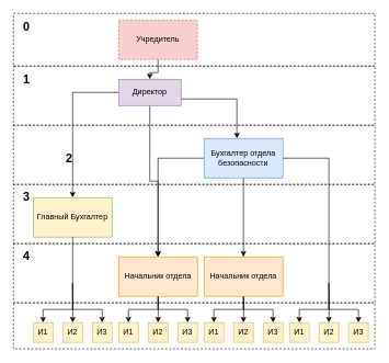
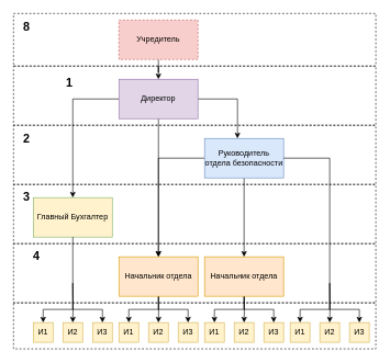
  <mxCell id="0" />
  <mxCell id="1" parent="0" />
  <mxCell id="2" value="" style="rounded=0;whiteSpace=wrap;html=1;fontColor=#333333;fillColor=none;dashed=1;" parent="1" vertex="1"><mxGeometry x="20" y="370" width="550" height="90" as="geometry" /></mxCell>
  <mxCell id="3" value="" style="rounded=0;whiteSpace=wrap;html=1;fontColor=#333333;fillColor=none;dashed=1;" parent="1" vertex="1"><mxGeometry x="20" y="460" width="550" height="70" as="geometry" /></mxCell>
  <mxCell id="4" value="" style="rounded=0;whiteSpace=wrap;html=1;fontColor=#333333;fillColor=none;dashed=1;" parent="1" vertex="1"><mxGeometry x="20" y="20" width="550" height="80" as="geometry" /></mxCell>
  <mxCell id="5" value="" style="rounded=0;whiteSpace=wrap;html=1;fontColor=#333333;fillColor=none;dashed=1;" parent="1" vertex="1"><mxGeometry x="20" y="280" width="550" height="90" as="geometry" /></mxCell>
  <mxCell id="6" value="" style="rounded=0;whiteSpace=wrap;html=1;fontColor=#333333;fillColor=none;dashed=1;" parent="1" vertex="1"><mxGeometry x="20" y="190" width="550" height="90" as="geometry" /></mxCell>
  <mxCell id="7" value="" style="rounded=0;whiteSpace=wrap;html=1;fontColor=#333333;fillColor=none;dashed=1;" parent="1" vertex="1"><mxGeometry x="20" y="100" width="550" height="90" as="geometry" /></mxCell>
  <mxCell id="8" value="" style="edgeStyle=orthogonalEdgeStyle;rounded=0;orthogonalLoop=1;jettySize=auto;html=1;" parent="1" source="9" target="13" edge="1"><mxGeometry relative="1" as="geometry" /></mxCell>
  <mxCell id="9" value="Учредитель" style="rounded=0;whiteSpace=wrap;html=1;fillColor=#f8cecc;strokeColor=#b85450;dashed=1;" parent="1" vertex="1"><mxGeometry x="180" y="30" width="120" height="60" as="geometry" /></mxCell>
  <mxCell id="10" value="" style="edgeStyle=orthogonalEdgeStyle;rounded=0;orthogonalLoop=1;jettySize=auto;html=1;" parent="1" source="13" target="16" edge="1"><mxGeometry relative="1" as="geometry"><Array as="points"><mxPoint x="360" y="150" /></Array></mxGeometry></mxCell>
  <mxCell id="11" style="edgeStyle=orthogonalEdgeStyle;rounded=0;orthogonalLoop=1;jettySize=auto;html=1;entryX=0.5;entryY=0;entryDx=0;entryDy=0;" parent="1" source="13" target="48" edge="1"><mxGeometry relative="1" as="geometry" /></mxCell>
  <mxCell id="12" value="" style="edgeStyle=orthogonalEdgeStyle;rounded=0;orthogonalLoop=1;jettySize=auto;html=1;" parent="1" source="13" target="17" edge="1"><mxGeometry relative="1" as="geometry" /></mxCell>
- <mxCell id="13" value="Директор" style="rounded=0;whiteSpace=wrap;html=1;fillColor=#e1d5e7;strokeColor=#9673a6;" parent="1" vertex="1"><mxGeometry x="180" y="120" width="95" height="40" as="geometry" /></mxCell>
+ <mxCell id="13" value="Директор" style="rounded=0;whiteSpace=wrap;html=1;fillColor=#e1d5e7;strokeColor=#9673a6;" parent="1" vertex="1"><mxGeometry x="180" y="120" width="120" height="60" as="geometry" /></mxCell>
  <mxCell id="14" value="" style="edgeStyle=orthogonalEdgeStyle;rounded=0;orthogonalLoop=1;jettySize=auto;html=1;" parent="1" source="16" target="48" edge="1"><mxGeometry relative="1" as="geometry" /></mxCell>
  <mxCell id="15" value="" style="edgeStyle=orthogonalEdgeStyle;rounded=0;orthogonalLoop=1;jettySize=auto;html=1;" parent="1" source="16" target="47" edge="1"><mxGeometry relative="1" as="geometry" /></mxCell>
- <mxCell id="16" value="Бухгалтер отдела безопасности" style="rounded=0;whiteSpace=wrap;html=1;fillColor=#dae8fc;strokeColor=#6c8ebf;" parent="1" vertex="1"><mxGeometry x="310" y="210" width="120" height="60" as="geometry" /></mxCell>
+ <mxCell id="16" value="Руководитель отдела безопасности" style="rounded=0;whiteSpace=wrap;html=1;fillColor=#dae8fc;strokeColor=#6c8ebf;" parent="1" vertex="1"><mxGeometry x="310" y="210" width="120" height="60" as="geometry" /></mxCell>
  <mxCell id="17" value="Главный Бухгалтер" style="rounded=0;whiteSpace=wrap;html=1;fillColor=#fff2cc;strokeColor=#82b366;" parent="1" vertex="1"><mxGeometry x="50" y="300" width="120" height="60" as="geometry" /></mxCell>
  <mxCell id="18" value="" style="edgeStyle=orthogonalEdgeStyle;rounded=0;orthogonalLoop=1;jettySize=auto;html=1;exitX=0.5;exitY=1;exitDx=0;exitDy=0;" parent="1" target="21" edge="1"><mxGeometry relative="1" as="geometry"><mxPoint x="240" y="430" as="sourcePoint" /><Array as="points"><mxPoint x="240" y="470" /><mxPoint x="195" y="470" /></Array></mxGeometry></mxCell>
  <mxCell id="19" style="edgeStyle=orthogonalEdgeStyle;rounded=0;orthogonalLoop=1;jettySize=auto;html=1;entryX=0.5;entryY=0;entryDx=0;entryDy=0;" parent="1" target="22" edge="1"><mxGeometry relative="1" as="geometry"><mxPoint x="240" y="430" as="sourcePoint" /></mxGeometry></mxCell>
  <mxCell id="20" style="edgeStyle=orthogonalEdgeStyle;rounded=0;orthogonalLoop=1;jettySize=auto;html=1;entryX=0.5;entryY=0;entryDx=0;entryDy=0;exitX=0.5;exitY=1;exitDx=0;exitDy=0;" parent="1" target="23" edge="1"><mxGeometry relative="1" as="geometry"><mxPoint x="240" y="430" as="sourcePoint" /><Array as="points"><mxPoint x="240" y="470" /><mxPoint x="285" y="470" /></Array></mxGeometry></mxCell>
  <mxCell id="21" value="И1" style="rounded=0;whiteSpace=wrap;html=1;fillColor=#fff2cc;strokeColor=#d6b656;" parent="1" vertex="1"><mxGeometry x="180" y="490" width="30" height="30" as="geometry" /></mxCell>
  <mxCell id="22" value="И2" style="rounded=0;whiteSpace=wrap;html=1;fillColor=#fff2cc;strokeColor=#d6b656;" parent="1" vertex="1"><mxGeometry x="225" y="490" width="30" height="30" as="geometry" /></mxCell>
  <mxCell id="23" value="И3" style="rounded=0;whiteSpace=wrap;html=1;fillColor=#fff2cc;strokeColor=#d6b656;" parent="1" vertex="1"><mxGeometry x="270" y="490" width="30" height="30" as="geometry" /></mxCell>
  <mxCell id="24" value="" style="edgeStyle=orthogonalEdgeStyle;rounded=0;orthogonalLoop=1;jettySize=auto;html=1;exitX=0.5;exitY=1;exitDx=0;exitDy=0;" parent="1" target="27" edge="1"><mxGeometry relative="1" as="geometry"><mxPoint x="370" y="430" as="sourcePoint" /><Array as="points"><mxPoint x="370" y="470" /><mxPoint x="325" y="470" /></Array></mxGeometry></mxCell>
  <mxCell id="25" style="edgeStyle=orthogonalEdgeStyle;rounded=0;orthogonalLoop=1;jettySize=auto;html=1;entryX=0.5;entryY=0;entryDx=0;entryDy=0;" parent="1" target="28" edge="1"><mxGeometry relative="1" as="geometry"><mxPoint x="370" y="440" as="sourcePoint" /></mxGeometry></mxCell>
  <mxCell id="26" style="edgeStyle=orthogonalEdgeStyle;rounded=0;orthogonalLoop=1;jettySize=auto;html=1;entryX=0.5;entryY=0;entryDx=0;entryDy=0;" parent="1" target="29" edge="1"><mxGeometry relative="1" as="geometry"><mxPoint x="370" y="440" as="sourcePoint" /><Array as="points"><mxPoint x="370" y="470" /><mxPoint x="415" y="470" /></Array></mxGeometry></mxCell>
  <mxCell id="27" value="И1" style="rounded=0;whiteSpace=wrap;html=1;fillColor=#fff2cc;strokeColor=#d6b656;" parent="1" vertex="1"><mxGeometry x="310" y="490" width="30" height="30" as="geometry" /></mxCell>
  <mxCell id="28" value="И2" style="rounded=0;whiteSpace=wrap;html=1;fillColor=#fff2cc;strokeColor=#d6b656;" parent="1" vertex="1"><mxGeometry x="355" y="490" width="30" height="30" as="geometry" /></mxCell>
  <mxCell id="29" value="И3" style="rounded=0;whiteSpace=wrap;html=1;fillColor=#fff2cc;strokeColor=#d6b656;" parent="1" vertex="1"><mxGeometry x="400" y="490" width="30" height="30" as="geometry" /></mxCell>
  <mxCell id="30" value="" style="edgeStyle=orthogonalEdgeStyle;rounded=0;orthogonalLoop=1;jettySize=auto;html=1;exitX=0.5;exitY=1;exitDx=0;exitDy=0;" parent="1" target="33" edge="1"><mxGeometry relative="1" as="geometry"><mxPoint x="500" y="430" as="sourcePoint" /><Array as="points"><mxPoint x="500" y="470" /><mxPoint x="455" y="470" /></Array></mxGeometry></mxCell>
  <mxCell id="31" style="edgeStyle=orthogonalEdgeStyle;rounded=0;orthogonalLoop=1;jettySize=auto;html=1;entryX=0.5;entryY=0;entryDx=0;entryDy=0;" parent="1" target="34" edge="1"><mxGeometry relative="1" as="geometry"><mxPoint x="500" y="430" as="sourcePoint" /></mxGeometry></mxCell>
  <mxCell id="32" style="edgeStyle=orthogonalEdgeStyle;rounded=0;orthogonalLoop=1;jettySize=auto;html=1;entryX=0.5;entryY=0;entryDx=0;entryDy=0;" parent="1" target="35" edge="1"><mxGeometry relative="1" as="geometry"><mxPoint x="430" y="240" as="sourcePoint" /><Array as="points"><mxPoint x="500" y="240" /><mxPoint x="500" y="470" /><mxPoint x="545" y="470" /></Array></mxGeometry></mxCell>
  <mxCell id="33" value="И1" style="rounded=0;whiteSpace=wrap;html=1;fillColor=#fff2cc;strokeColor=#d6b656;" parent="1" vertex="1"><mxGeometry x="440" y="490" width="30" height="30" as="geometry" /></mxCell>
  <mxCell id="34" value="И2" style="rounded=0;whiteSpace=wrap;html=1;fillColor=#fff2cc;strokeColor=#d6b656;" parent="1" vertex="1"><mxGeometry x="485" y="490" width="30" height="30" as="geometry" /></mxCell>
  <mxCell id="35" value="И3" style="rounded=0;whiteSpace=wrap;html=1;fillColor=#fff2cc;strokeColor=#d6b656;" parent="1" vertex="1"><mxGeometry x="530" y="490" width="30" height="30" as="geometry" /></mxCell>
  <mxCell id="36" value="" style="edgeStyle=orthogonalEdgeStyle;rounded=0;orthogonalLoop=1;jettySize=auto;html=1;exitX=0.5;exitY=1;exitDx=0;exitDy=0;" parent="1" target="39" edge="1"><mxGeometry relative="1" as="geometry"><mxPoint x="110" y="430" as="sourcePoint" /><Array as="points"><mxPoint x="110" y="470" /><mxPoint x="65" y="470" /></Array></mxGeometry></mxCell>
  <mxCell id="37" style="edgeStyle=orthogonalEdgeStyle;rounded=0;orthogonalLoop=1;jettySize=auto;html=1;entryX=0.5;entryY=0;entryDx=0;entryDy=0;" parent="1" target="40" edge="1"><mxGeometry relative="1" as="geometry"><mxPoint x="110" y="430" as="sourcePoint" /></mxGeometry></mxCell>
  <mxCell id="38" style="edgeStyle=orthogonalEdgeStyle;rounded=0;orthogonalLoop=1;jettySize=auto;html=1;entryX=0.5;entryY=0;entryDx=0;entryDy=0;exitX=0.5;exitY=1;exitDx=0;exitDy=0;" parent="1" source="17" target="41" edge="1"><mxGeometry relative="1" as="geometry"><mxPoint x="110" y="450" as="sourcePoint" /><Array as="points"><mxPoint x="110" y="470" /><mxPoint x="155" y="470" /></Array></mxGeometry></mxCell>
  <mxCell id="39" value="И1" style="rounded=0;whiteSpace=wrap;html=1;fillColor=#fff2cc;strokeColor=#d6b656;" parent="1" vertex="1"><mxGeometry x="50" y="490" width="30" height="30" as="geometry" /></mxCell>
  <mxCell id="40" value="И2" style="rounded=0;whiteSpace=wrap;html=1;fillColor=#fff2cc;strokeColor=#d6b656;" parent="1" vertex="1"><mxGeometry x="95" y="490" width="30" height="30" as="geometry" /></mxCell>
  <mxCell id="41" value="И3" style="rounded=0;whiteSpace=wrap;html=1;fillColor=#fff2cc;strokeColor=#d6b656;" parent="1" vertex="1"><mxGeometry x="140" y="490" width="30" height="30" as="geometry" /></mxCell>
- <mxCell id="42" value="&lt;b&gt;&lt;font style=&quot;font-size: 18px&quot;&gt;0&lt;/font&gt;&lt;/b&gt;" style="text;html=1;strokeColor=none;fillColor=none;align=center;verticalAlign=middle;whiteSpace=wrap;rounded=0;" parent="1" vertex="1"><mxGeometry x="20" y="30" width="40" height="20" as="geometry" /></mxCell>
- <mxCell id="43" value="&lt;b&gt;&lt;font style=&quot;font-size: 18px&quot;&gt;1&lt;/font&gt;&lt;/b&gt;" style="text;html=1;strokeColor=none;fillColor=none;align=center;verticalAlign=middle;whiteSpace=wrap;rounded=0;" parent="1" vertex="1"><mxGeometry x="20" y="110" width="40" height="20" as="geometry" /></mxCell>
- <mxCell id="44" value="&lt;b&gt;&lt;font style=&quot;font-size: 18px&quot;&gt;2&lt;/font&gt;&lt;/b&gt;" style="text;html=1;strokeColor=none;fillColor=none;align=center;verticalAlign=middle;whiteSpace=wrap;rounded=0;" parent="1" vertex="1"><mxGeometry x="85" y="230" width="40" height="20" as="geometry" /></mxCell>
+ <mxCell id="42" value="&lt;b&gt;&lt;font style=&quot;font-size: 18px&quot;&gt;8&lt;/font&gt;&lt;/b&gt;" style="text;html=1;strokeColor=none;fillColor=none;align=center;verticalAlign=middle;whiteSpace=wrap;rounded=0;" parent="1" vertex="1"><mxGeometry x="20" y="30" width="40" height="20" as="geometry" /></mxCell>
+ <mxCell id="43" value="&lt;b&gt;&lt;font style=&quot;font-size: 18px&quot;&gt;1&lt;/font&gt;&lt;/b&gt;" style="text;html=1;strokeColor=none;fillColor=none;align=center;verticalAlign=middle;whiteSpace=wrap;rounded=0;" parent="1" vertex="1"><mxGeometry x="85" y="115" width="40" height="20" as="geometry" /></mxCell>
+ <mxCell id="44" value="&lt;b&gt;&lt;font style=&quot;font-size: 18px&quot;&gt;2&lt;/font&gt;&lt;/b&gt;" style="text;html=1;strokeColor=none;fillColor=none;align=center;verticalAlign=middle;whiteSpace=wrap;rounded=0;" parent="1" vertex="1"><mxGeometry x="20" y="200" width="40" height="20" as="geometry" /></mxCell>
  <mxCell id="45" value="&lt;b&gt;&lt;font style=&quot;font-size: 18px&quot;&gt;3&lt;/font&gt;&lt;/b&gt;" style="text;html=1;strokeColor=none;fillColor=none;align=center;verticalAlign=middle;whiteSpace=wrap;rounded=0;" parent="1" vertex="1"><mxGeometry x="20" y="290" width="40" height="20" as="geometry" /></mxCell>
- <mxCell id="46" value="&lt;b&gt;&lt;font style=&quot;font-size: 18px&quot;&gt;4&lt;/font&gt;&lt;/b&gt;" style="text;html=1;strokeColor=none;fillColor=none;align=center;verticalAlign=middle;whiteSpace=wrap;rounded=0;" parent="1" vertex="1"><mxGeometry x="20" y="380" width="40" height="20" as="geometry" /></mxCell>
+ <mxCell id="46" value="&lt;b&gt;&lt;font style=&quot;font-size: 18px&quot;&gt;4&lt;/font&gt;&lt;/b&gt;" style="text;html=1;strokeColor=none;fillColor=none;align=center;verticalAlign=middle;whiteSpace=wrap;rounded=0;" parent="1" vertex="1"><mxGeometry x="35" y="380" width="40" height="20" as="geometry" /></mxCell>
  <mxCell id="47" value="Начальник отдела" style="rounded=0;whiteSpace=wrap;html=1;fillColor=#ffe6cc;strokeColor=#d79b00;" parent="1" vertex="1"><mxGeometry x="310" y="390" width="120" height="60" as="geometry" /></mxCell>
  <mxCell id="48" value="Начальник отдела" style="rounded=0;whiteSpace=wrap;html=1;fillColor=#ffe6cc;strokeColor=#d79b00;" parent="1" vertex="1"><mxGeometry x="180" y="390" width="120" height="60" as="geometry" /></mxCell>
